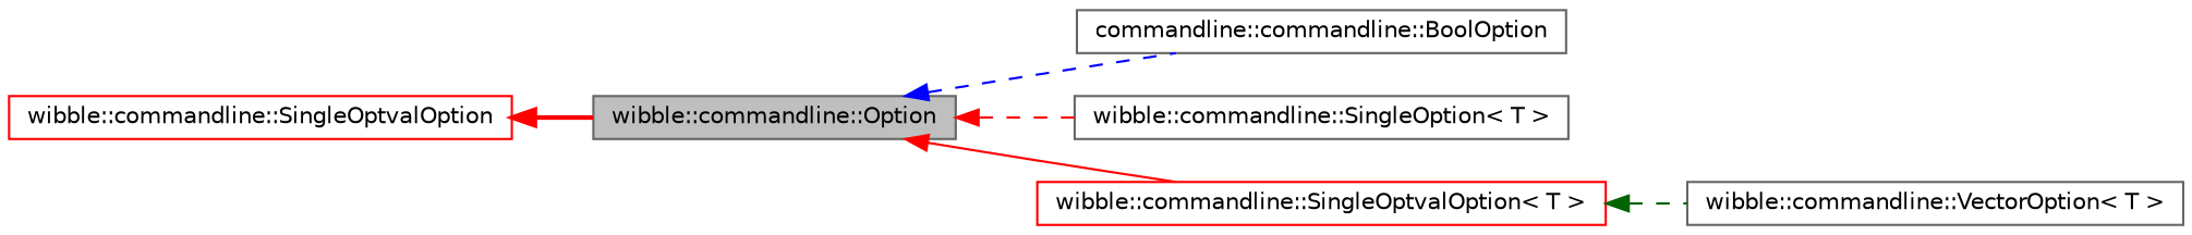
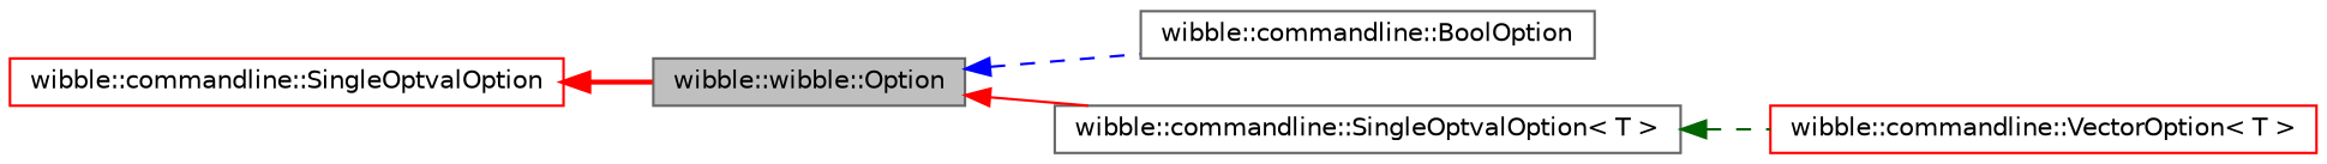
  digraph {
    rankdir=LR
    node [color=gray40 fillcolor=white fontname=Helvetica fontsize=10 shape=record style=filled]
    edge [color=red dir=back fontname=Helvetica fontsize=10 labelfontname=Helvetica labelfontsize=10 style=dashed]
-   n1 [fillcolor=grey75 fontcolor=black height=0.2 label="wibble::commandline::Option" width=0.4]
-   n2 [height=0.2 label="commandline::commandline::BoolOption" width=0.4]
-   n3 [height=0.2 label="wibble::commandline::SingleOption\< T \>" width=0.4]
-   n4 [color=red height=0.2 label="wibble::commandline::SingleOptvalOption\< T \>" width=0.4]
-   n5 [height=0.2 label="wibble::commandline::VectorOption\< T \>" width=0.4]
+   n1 [fillcolor=grey75 fontcolor=black height=0.2 label="wibble::wibble::Option" width=0.4]
+   n2 [height=0.2 label="wibble::commandline::BoolOption" width=0.4]
+   n4 [height=0.2 label="wibble::commandline::SingleOptvalOption\< T \>" width=0.4]
+   n5 [color=red height=0.2 label="wibble::commandline::VectorOption\< T \>" width=0.4]
    n6 [color=red height=0.2 label="wibble::commandline::SingleOptvalOption" width=0.4]
    n1 -> n2 [color=blue]
-   n1 -> n3
    n1 -> n4 [style=solid]
    n4 -> n5 [color=darkgreen]
    n6 -> n1 [style=bold]
  }
